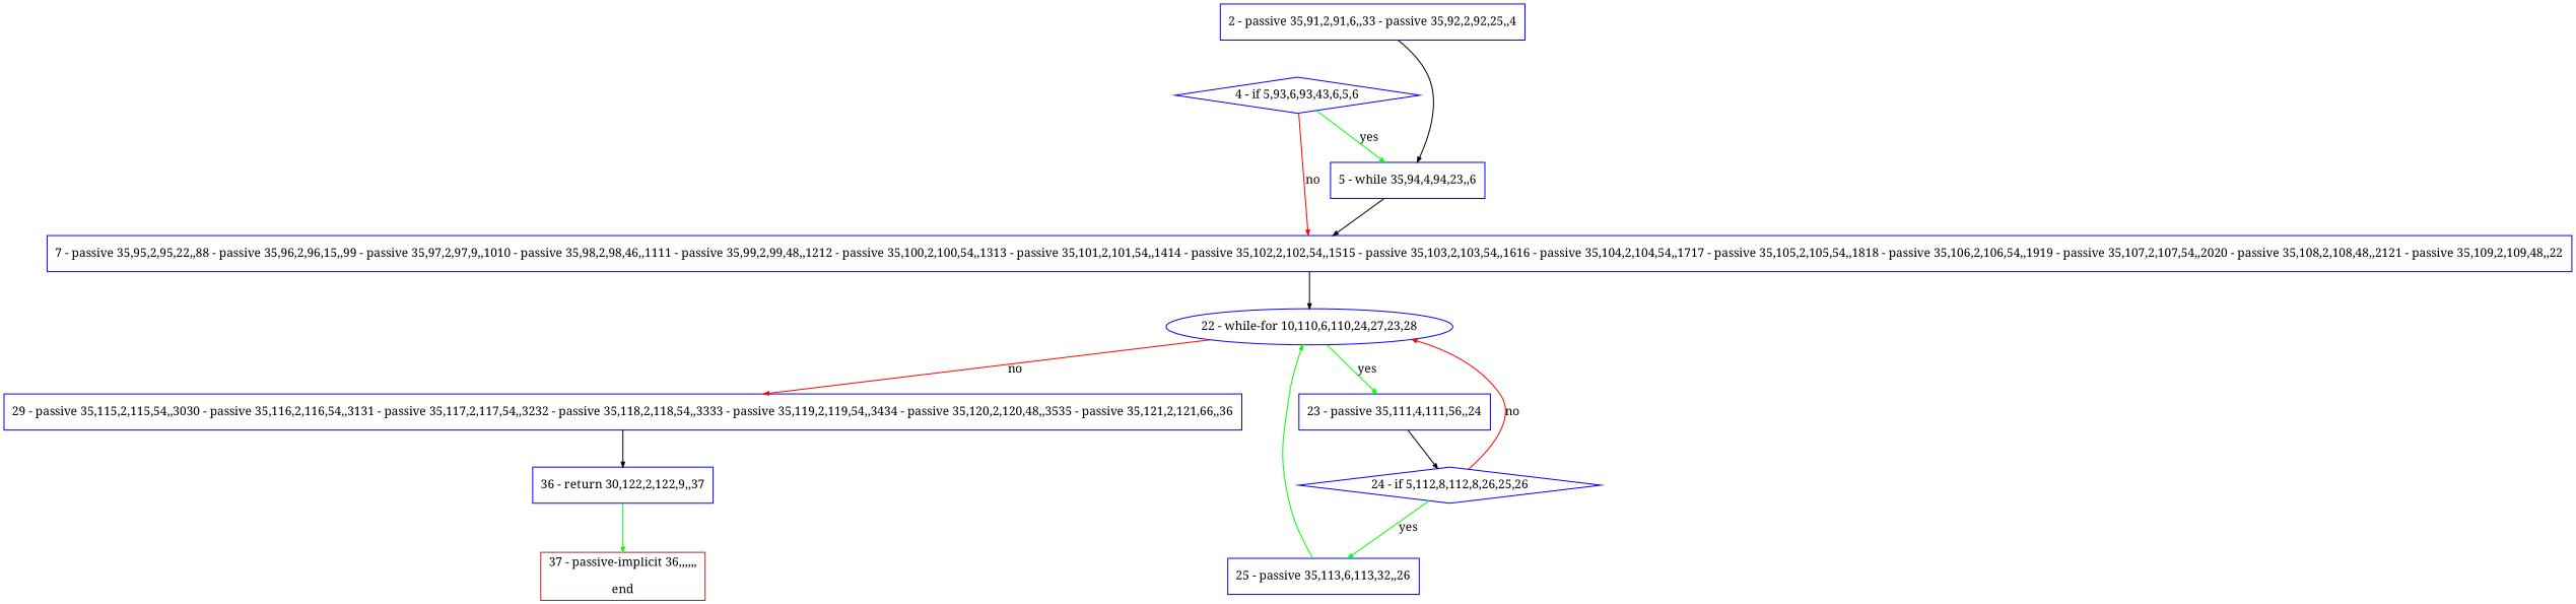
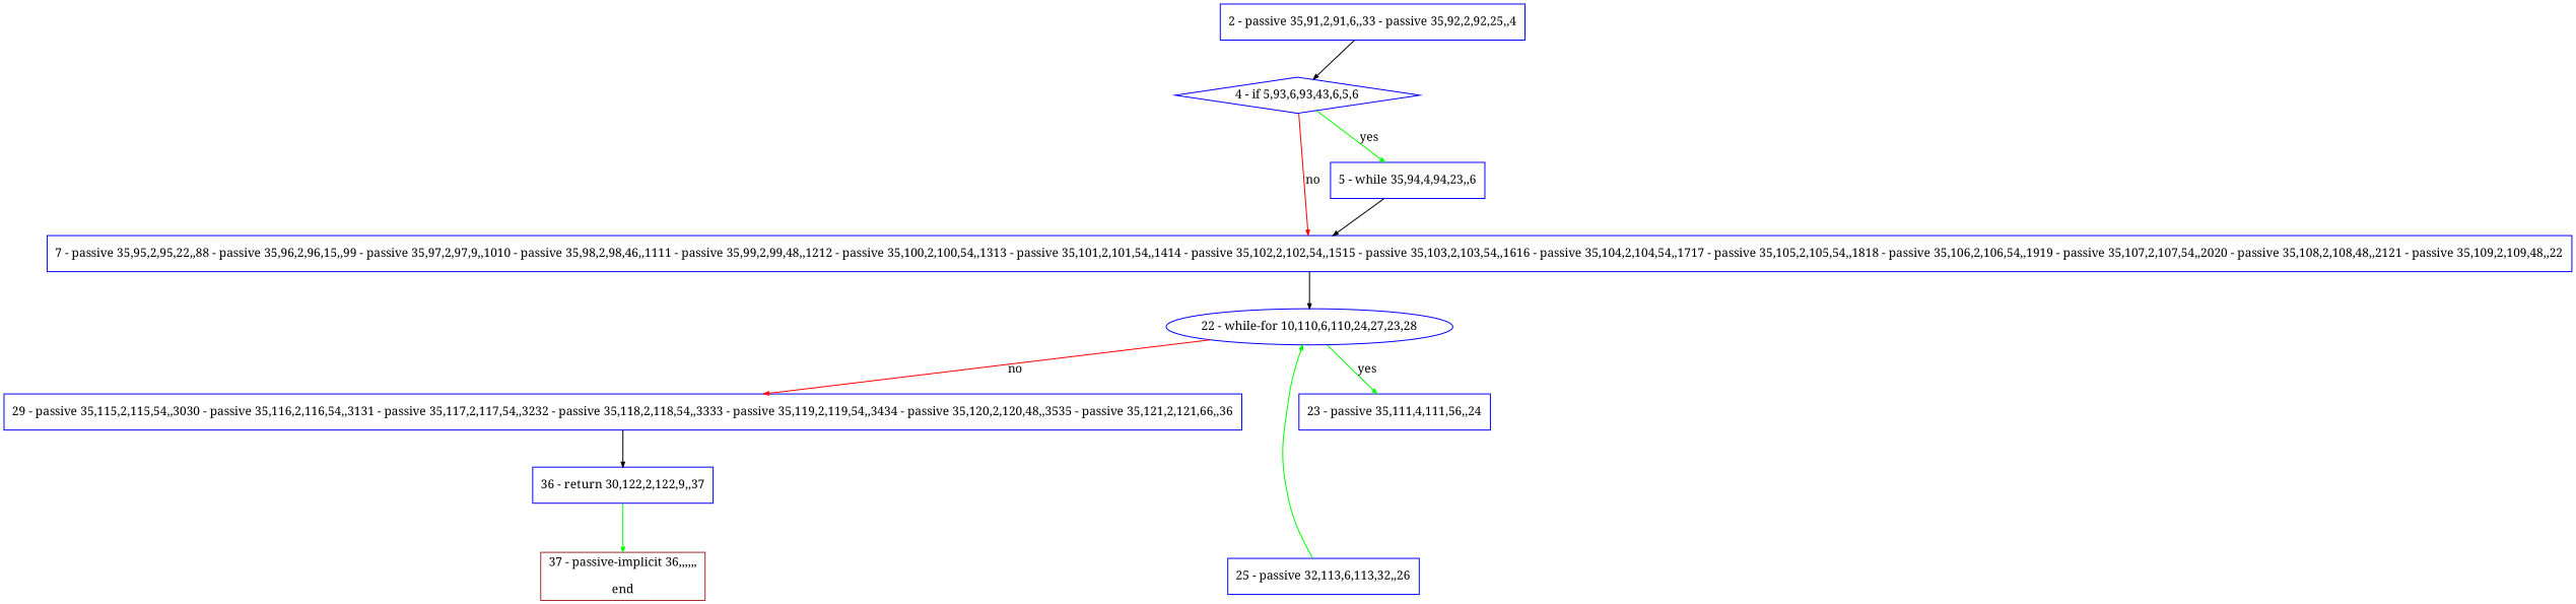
  digraph {
    bgcolor=white
    compound=true
    fillcolor="#FFFFCC"
    fontname="Noto Serif"
    fontsize=12
    pack=true
    packmode=clust
    style="rounded,filled"
    node [color="#0000ff" compound=true fillcolor="#ffffff" fixedsize=false fontname="Noto Serif" fontsize=12 node_initialized=no shape=box style=filled]
    edge [arrowhead=normal arrowsize=0.5 arrowtail=none color="#000000" compound=true dir=forward fontcolor=black fontname="Noto Serif" fontsize=12]
    n1 [label="2 - passive 35,91,2,91,6,,33 - passive 35,92,2,92,25,,4"]
    n2 [label="4 - if 5,93,6,93,43,6,5,6" shape=diamond]
    n3 [label="5 - while 35,94,4,94,23,,6"]
    n4 [label="7 - passive 35,95,2,95,22,,88 - passive 35,96,2,96,15,,99 - passive 35,97,2,97,9,,1010 - passive 35,98,2,98,46,,1111 - passive 35,99,2,99,48,,1212 - passive 35,100,2,100,54,,1313 - passive 35,101,2,101,54,,1414 - passive 35,102,2,102,54,,1515 - passive 35,103,2,103,54,,1616 - passive 35,104,2,104,54,,1717 - passive 35,105,2,105,54,,1818 - passive 35,106,2,106,54,,1919 - passive 35,107,2,107,54,,2020 - passive 35,108,2,108,48,,2121 - passive 35,109,2,109,48,,22"]
    n5 [label="22 - while-for 10,110,6,110,24,27,23,28" shape=oval]
    n6 [label="23 - passive 35,111,4,111,56,,24"]
    n7 [label="29 - passive 35,115,2,115,54,,3030 - passive 35,116,2,116,54,,3131 - passive 35,117,2,117,54,,3232 - passive 35,118,2,118,54,,3333 - passive 35,119,2,119,54,,3434 - passive 35,120,2,120,48,,3535 - passive 35,121,2,121,66,,36"]
-   n8 [label="24 - if 5,112,8,112,8,26,25,26" shape=diamond]
    n9 [label="36 - return 30,122,2,122,9,,37"]
-   n10 [label="25 - passive 35,113,6,113,32,,26"]
+   n10 [label="25 - passive 32,113,6,113,32,,26"]
    n11 [color="#a52a2a" label="37 - passive-implicit 36,,,,,,\n\nend"]
-   n1 -> n3
+   n1 -> n2
    n2 -> n3 [color="#00ff00" label=yes]
    n2 -> n4 [color="#ff0000" label=no]
    n3 -> n4
    n4 -> n5
    n5 -> n6 [color="#00ff00" label=yes]
    n5 -> n7 [color="#ff0000" label=no]
-   n6 -> n8
    n7 -> n9
-   n8 -> n5 [color="#ff0000" label=no]
-   n8 -> n10 [color="#00ff00" label=yes]
    n9 -> n11 [color="#00ff00"]
    n10 -> n5 [color="#00ff00"]
  }
